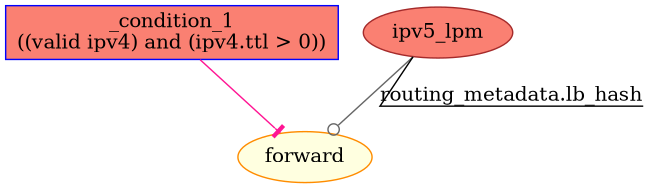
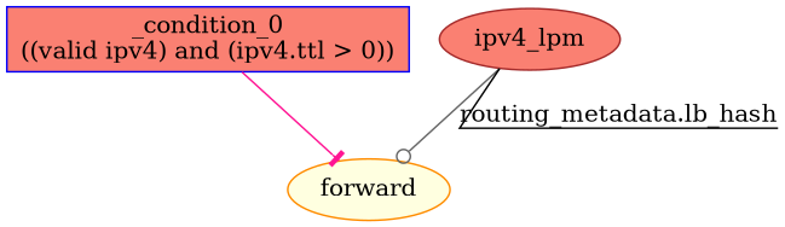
  digraph {
    node [fillcolor=salmon style=filled]
    edge [decorate=true]
-   n1 [color=blue label="_condition_1\n((valid ipv4) and (ipv4.ttl > 0))" shape=box]
+   n1 [color=blue label="_condition_0\n((valid ipv4) and (ipv4.ttl > 0))" shape=box]
    forward [color=darkorange fillcolor=lightyellow]
-   ipv4_lpm [color=brown label=ipv5_lpm]
+   ipv4_lpm [color=brown]
    n1 -> forward [arrowhead=tee color=deeppink]
    ipv4_lpm -> forward [arrowhead=odot color=gray40 label="routing_metadata.lb_hash"]
  }
